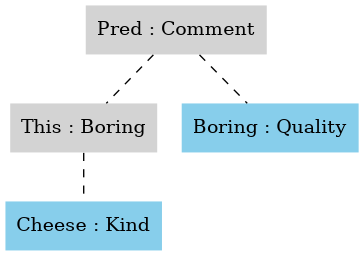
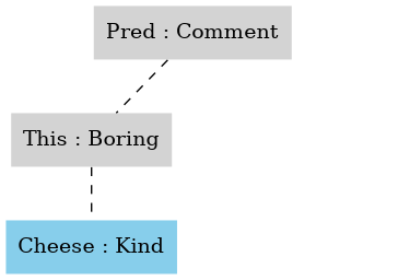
  graph {
    node [fillcolor=lightgrey shape=plaintext style="solid,filled"]
    edge [style=dashed]
    n1 [label="Pred : Comment"]
    n2 [label="This : Boring"]
-   n3 [fillcolor=skyblue label="Boring : Quality"]
    n4 [fillcolor=skyblue label="Cheese : Kind"]
    n1 -- n2
-   n1 -- n3
    n2 -- n4
  }
